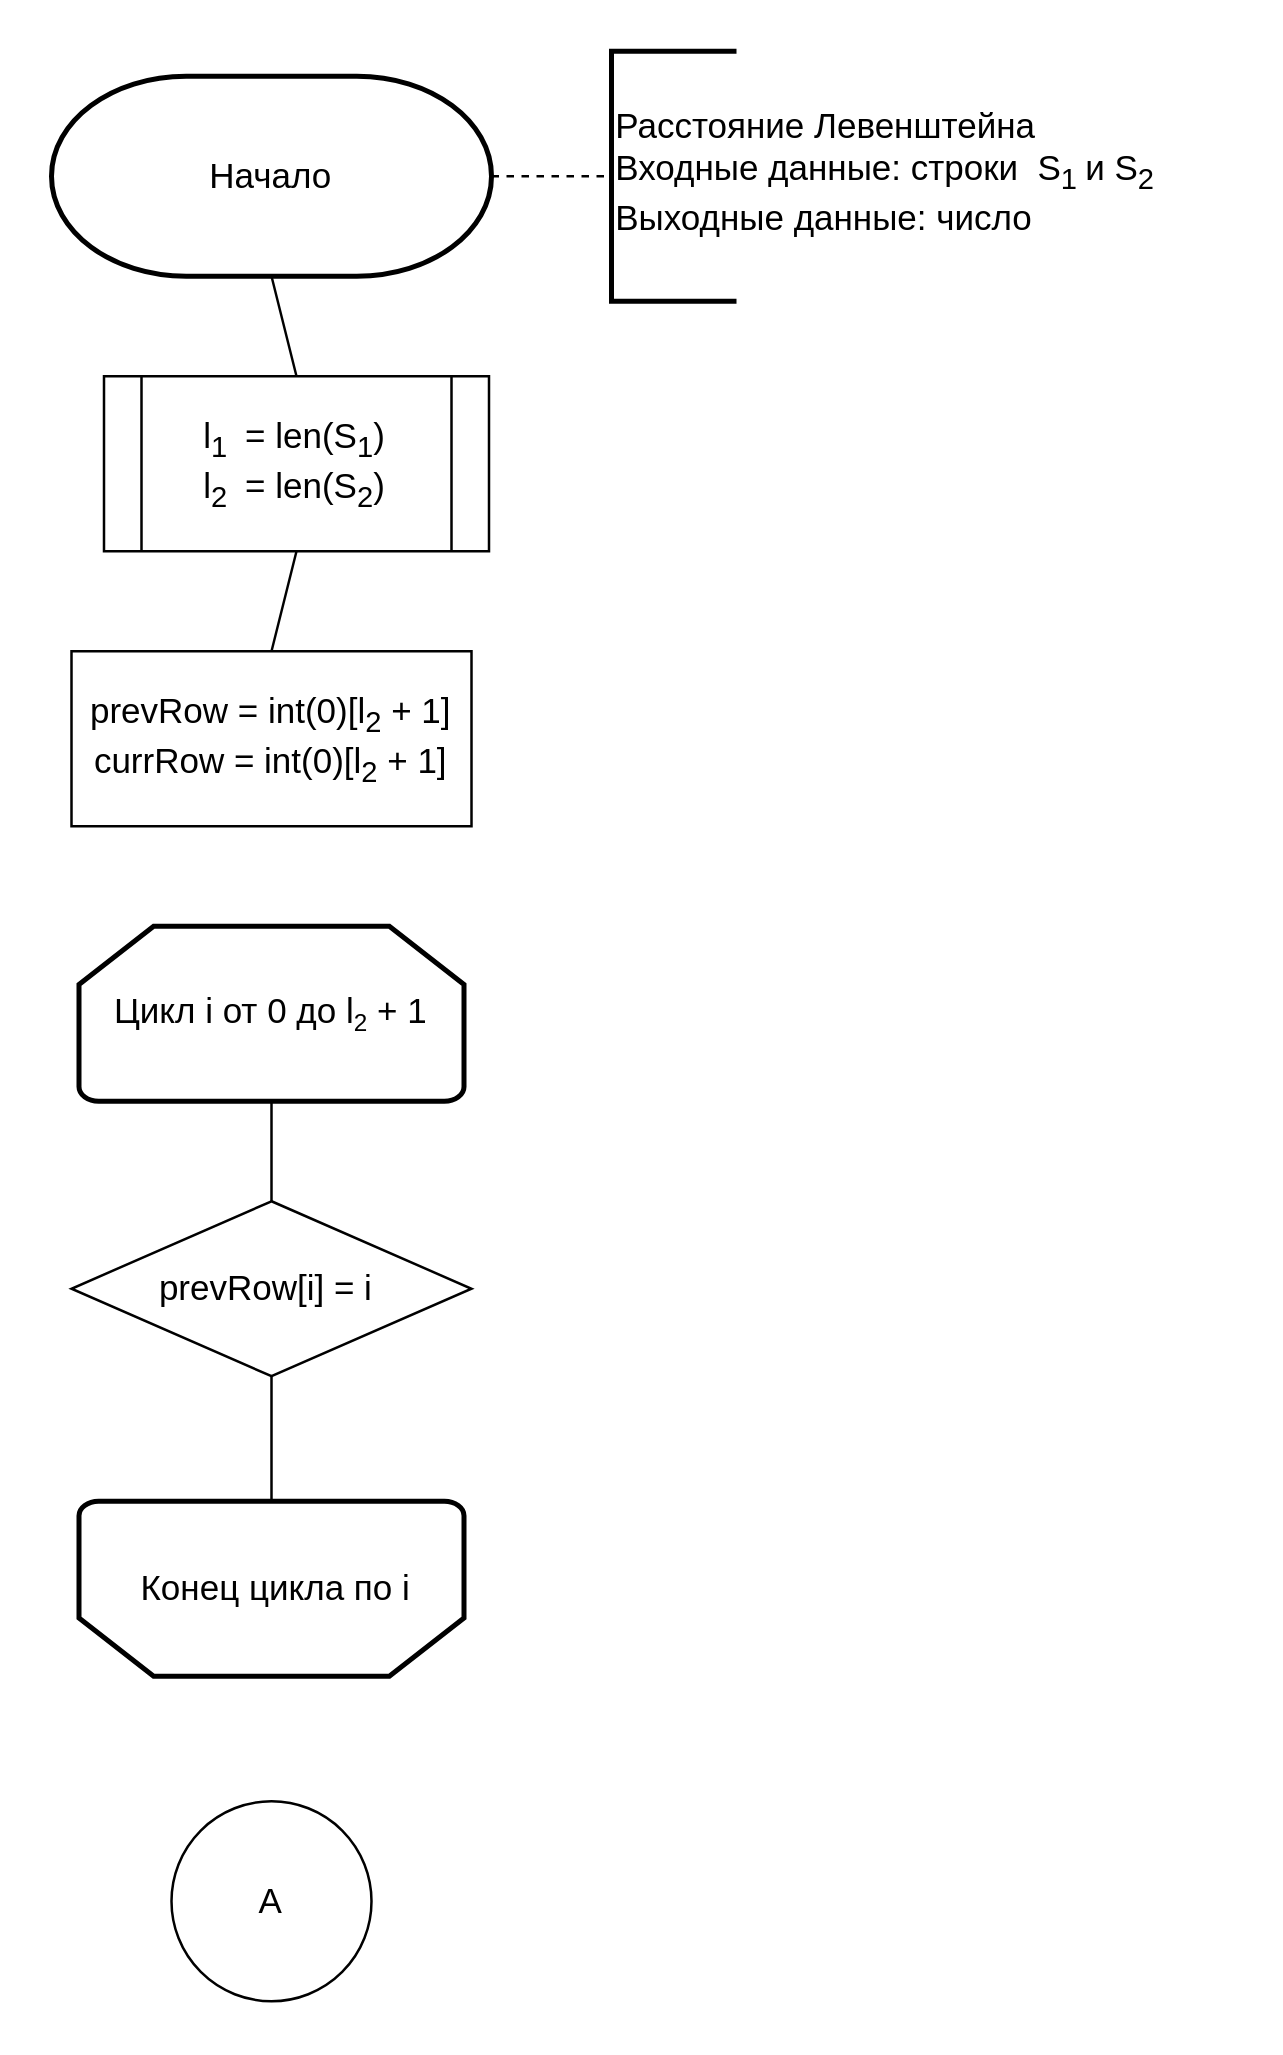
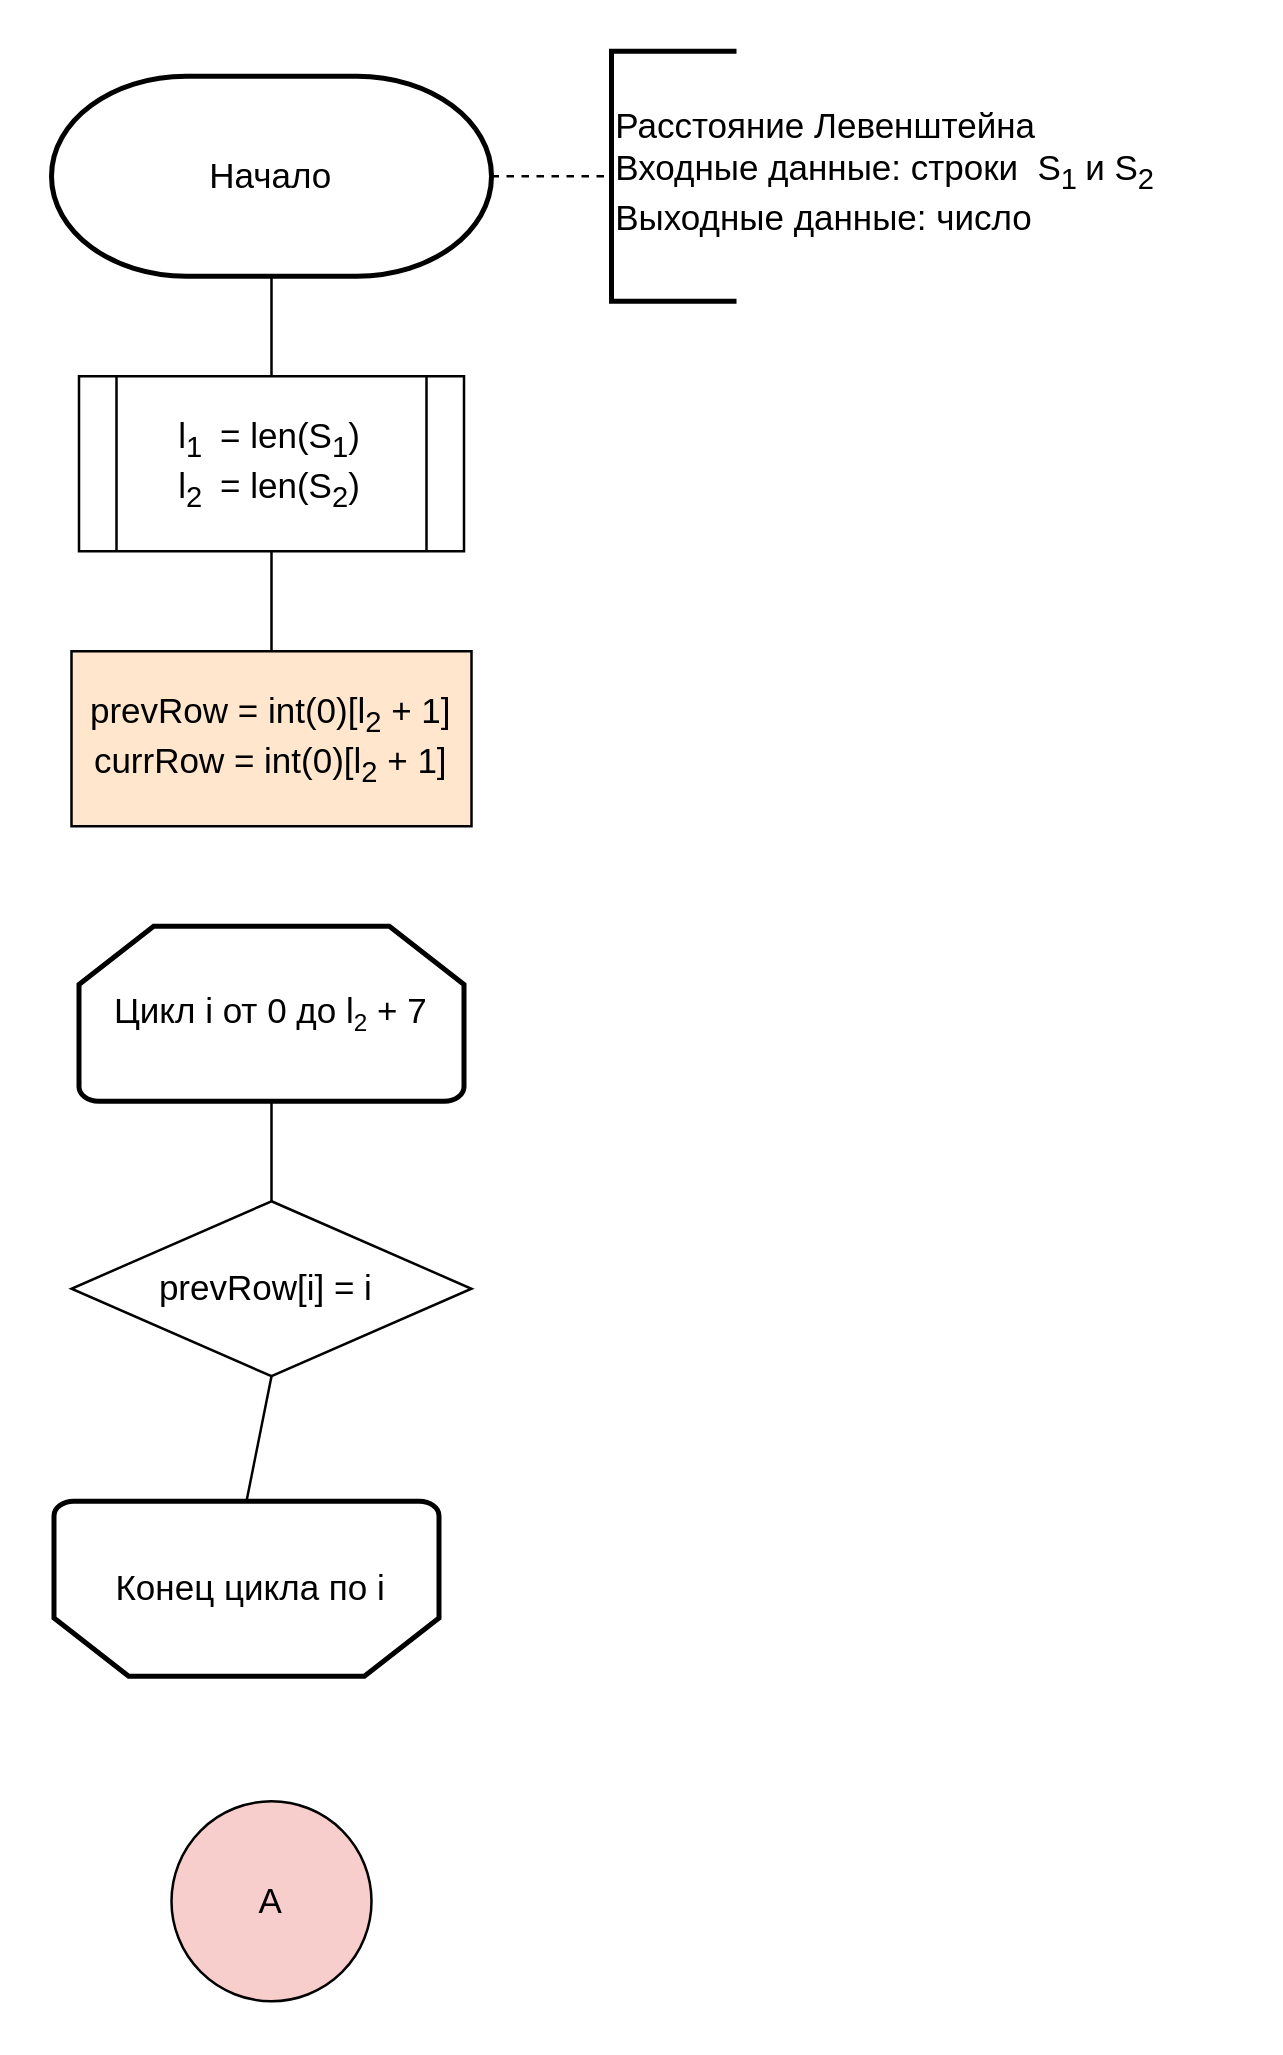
  <mxCell id="0" />
  <mxCell id="1" parent="0" />
  <mxCell id="2" value="&lt;font style=&quot;font-size: 14px;&quot;&gt;Начало&lt;/font&gt;" style="strokeWidth=2;html=1;shape=mxgraph.flowchart.terminator;whiteSpace=wrap;" vertex="1" parent="1"><mxGeometry x="20" y="30" width="176" height="80" as="geometry" /></mxCell>
  <mxCell id="3" value="&lt;font style=&quot;font-size: 14px;&quot;&gt;Расстояние Левенштейна&amp;nbsp;&lt;br&gt;Входные данные: строки&amp;nbsp; S&lt;sub&gt;1&amp;nbsp;&lt;/sub&gt;и S&lt;sub&gt;2&amp;nbsp; &amp;nbsp; &amp;nbsp; &amp;nbsp; &amp;nbsp; &amp;nbsp; &amp;nbsp;&lt;/sub&gt;&amp;nbsp;&amp;nbsp;&lt;br&gt;Выходные данные: число&lt;sub&gt;&amp;nbsp; &amp;nbsp;&lt;/sub&gt;&amp;nbsp; &lt;sub&gt;&amp;nbsp;&amp;nbsp;&amp;nbsp;&amp;nbsp;&lt;/sub&gt;&lt;/font&gt;" style="strokeWidth=2;html=1;shape=mxgraph.flowchart.annotation_1;align=left;pointerEvents=1;" vertex="1" parent="1"><mxGeometry x="244" y="20" width="50" height="100" as="geometry" /></mxCell>
  <mxCell id="4" value="" style="endArrow=none;dashed=1;html=1;rounded=0;entryX=0;entryY=0.5;entryDx=0;entryDy=0;entryPerimeter=0;exitX=1;exitY=0.5;exitDx=0;exitDy=0;exitPerimeter=0;" edge="1" parent="1" source="2" target="3"><mxGeometry width="50" height="50" relative="1" as="geometry"><mxPoint x="84" y="210" as="sourcePoint" /><mxPoint x="134" y="160" as="targetPoint" /></mxGeometry></mxCell>
- <mxCell id="5" value="&lt;font style=&quot;font-size: 14px;&quot;&gt;l&lt;sub&gt;1&amp;nbsp;&lt;/sub&gt;&amp;nbsp;= len(S&lt;sub style=&quot;&quot;&gt;1&lt;/sub&gt;)&lt;br&gt;l&lt;sub&gt;2&amp;nbsp;&lt;/sub&gt;&amp;nbsp;= len(S&lt;sub&gt;2&lt;/sub&gt;)&lt;br&gt;&lt;/font&gt;" style="shape=process;whiteSpace=wrap;html=1;backgroundOutline=1;" vertex="1" parent="1"><mxGeometry x="41" y="150" width="154" height="70" as="geometry" /></mxCell>
+ <mxCell id="5" value="&lt;font style=&quot;font-size: 14px;&quot;&gt;l&lt;sub&gt;1&amp;nbsp;&lt;/sub&gt;&amp;nbsp;= len(S&lt;sub style=&quot;&quot;&gt;1&lt;/sub&gt;)&lt;br&gt;l&lt;sub&gt;2&amp;nbsp;&lt;/sub&gt;&amp;nbsp;= len(S&lt;sub&gt;2&lt;/sub&gt;)&lt;br&gt;&lt;/font&gt;" style="shape=process;whiteSpace=wrap;html=1;backgroundOutline=1;" vertex="1" parent="1"><mxGeometry x="31" y="150" width="154" height="70" as="geometry" /></mxCell>
  <mxCell id="6" value="" style="endArrow=none;html=1;rounded=0;entryX=0.5;entryY=1;entryDx=0;entryDy=0;entryPerimeter=0;exitX=0.5;exitY=0;exitDx=0;exitDy=0;" edge="1" parent="1" source="5" target="2"><mxGeometry width="50" height="50" relative="1" as="geometry"><mxPoint x="124" y="320" as="sourcePoint" /><mxPoint x="174" y="270" as="targetPoint" /></mxGeometry></mxCell>
- <mxCell id="7" value="&lt;font style=&quot;font-size: 14px;&quot;&gt;prevRow = int(0)[l&lt;sub&gt;2&lt;/sub&gt;&amp;nbsp;+ 1]&lt;br&gt;currRow = int(0)[l&lt;sub&gt;2&lt;/sub&gt;&amp;nbsp;+ 1]&lt;/font&gt;" style="rounded=0;whiteSpace=wrap;html=1;" vertex="1" parent="1"><mxGeometry x="28" y="260" width="160" height="70" as="geometry" /></mxCell>
+ <mxCell id="7" value="&lt;font style=&quot;font-size: 14px;&quot;&gt;prevRow = int(0)[l&lt;sub&gt;2&lt;/sub&gt;&amp;nbsp;+ 1]&lt;br&gt;currRow = int(0)[l&lt;sub&gt;2&lt;/sub&gt;&amp;nbsp;+ 1]&lt;/font&gt;" style="rounded=0;whiteSpace=wrap;html=1;fillColor=#ffe6cc;" vertex="1" parent="1"><mxGeometry x="28" y="260" width="160" height="70" as="geometry" /></mxCell>
  <mxCell id="8" value="" style="endArrow=none;html=1;rounded=0;entryX=0.5;entryY=1;entryDx=0;entryDy=0;exitX=0.5;exitY=0;exitDx=0;exitDy=0;" edge="1" parent="1" source="7" target="5"><mxGeometry width="50" height="50" relative="1" as="geometry"><mxPoint x="124" y="430" as="sourcePoint" /><mxPoint x="174" y="380" as="targetPoint" /></mxGeometry></mxCell>
- <mxCell id="9" value="&lt;font style=&quot;font-size: 14px;&quot;&gt;Цикл i от 0 до l&lt;/font&gt;&lt;font style=&quot;&quot;&gt;&lt;span style=&quot;font-size: 11.667px;&quot;&gt;&lt;sub&gt;2&lt;/sub&gt;&lt;/span&gt;&lt;span style=&quot;font-size: 14px;&quot;&gt;&amp;nbsp;+ 1&lt;/span&gt;&lt;/font&gt;" style="strokeWidth=2;html=1;shape=mxgraph.flowchart.loop_limit;whiteSpace=wrap;" vertex="1" parent="1"><mxGeometry x="31" y="370" width="154" height="70" as="geometry" /></mxCell>
+ <mxCell id="9" value="&lt;font style=&quot;font-size: 14px;&quot;&gt;Цикл i от 0 до l&lt;/font&gt;&lt;font style=&quot;&quot;&gt;&lt;span style=&quot;font-size: 11.667px;&quot;&gt;&lt;sub&gt;2&lt;/sub&gt;&lt;/span&gt;&lt;span style=&quot;font-size: 14px;&quot;&gt;&amp;nbsp;+ 7&lt;/span&gt;&lt;/font&gt;" style="strokeWidth=2;html=1;shape=mxgraph.flowchart.loop_limit;whiteSpace=wrap;" vertex="1" parent="1"><mxGeometry x="31" y="370" width="154" height="70" as="geometry" /></mxCell>
  <mxCell id="10" value="&lt;span style=&quot;font-size: 14px;&quot;&gt;prevRow[i] = i&amp;nbsp;&lt;/span&gt;" style="rhombus;whiteSpace=wrap;html=1;" vertex="1" parent="1"><mxGeometry x="28" y="480" width="160" height="70" as="geometry" /></mxCell>
  <mxCell id="11" value="" style="endArrow=none;html=1;rounded=0;entryX=0.5;entryY=1;entryDx=0;entryDy=0;entryPerimeter=0;exitX=0.5;exitY=0;exitDx=0;exitDy=0;" edge="1" parent="1" source="10" target="9"><mxGeometry width="50" height="50" relative="1" as="geometry"><mxPoint x="-96" y="420" as="sourcePoint" /><mxPoint x="-46" y="370" as="targetPoint" /></mxGeometry></mxCell>
- <mxCell id="12" value="&lt;font style=&quot;font-size: 14px;&quot;&gt;&amp;nbsp;Конец цикла по i&lt;/font&gt;" style="strokeWidth=2;html=1;shape=mxgraph.flowchart.loop_limit;whiteSpace=wrap;direction=west;" vertex="1" parent="1"><mxGeometry x="31" y="600" width="154" height="70" as="geometry" /></mxCell>
+ <mxCell id="12" value="&lt;font style=&quot;font-size: 14px;&quot;&gt;&amp;nbsp;Конец цикла по i&lt;/font&gt;" style="strokeWidth=2;html=1;shape=mxgraph.flowchart.loop_limit;whiteSpace=wrap;direction=west;" vertex="1" parent="1"><mxGeometry x="21" y="600" width="154" height="70" as="geometry" /></mxCell>
  <mxCell id="13" value="" style="endArrow=none;html=1;rounded=0;exitX=0.5;exitY=1;exitDx=0;exitDy=0;entryX=0.5;entryY=1;entryDx=0;entryDy=0;entryPerimeter=0;" edge="1" parent="1" source="10" target="12"><mxGeometry width="50" height="50" relative="1" as="geometry"><mxPoint x="-96" y="660" as="sourcePoint" /><mxPoint x="-46" y="610" as="targetPoint" /></mxGeometry></mxCell>
- <mxCell id="14" value="&lt;font style=&quot;font-size: 14px;&quot;&gt;A&lt;/font&gt;" style="ellipse;whiteSpace=wrap;html=1;aspect=fixed;" vertex="1" parent="1"><mxGeometry x="68" y="720" width="80" height="80" as="geometry" /></mxCell>
+ <mxCell id="14" value="&lt;font style=&quot;font-size: 14px;&quot;&gt;A&lt;/font&gt;" style="ellipse;whiteSpace=wrap;html=1;aspect=fixed;fillColor=#f8cecc;" vertex="1" parent="1"><mxGeometry x="68" y="720" width="80" height="80" as="geometry" /></mxCell>
